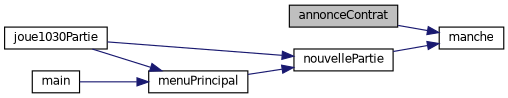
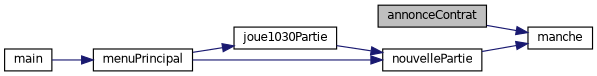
  digraph {
    rankdir=RL
    node [color=black fillcolor=white fontname=Helvetica fontsize=10 shape=record style=filled]
    edge [color=midnightblue dir=back fontname=Helvetica fontsize=10 labelfontname=Helvetica labelfontsize=10 style=solid]
    n1 [fillcolor=grey75 fontcolor=black height=0.2 label=annonceContrat width=0.4]
    n2 [height=0.2 label=manche width=0.4]
    n3 [height=0.2 label=nouvellePartie width=0.4]
    n4 [height=0.2 label=joue1030Partie width=0.4]
    n5 [height=0.2 label=menuPrincipal width=0.4]
    n6 [height=0.2 label=main width=0.4]
    n2 -> n1
    n2 -> n3
    n3 -> n4
    n3 -> n5
-   n5 -> n4
+   n4 -> n5
    n5 -> n6
  }
